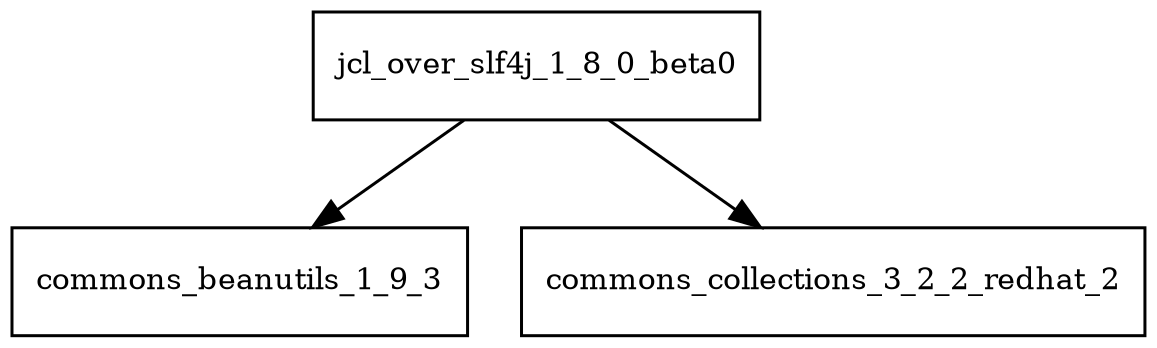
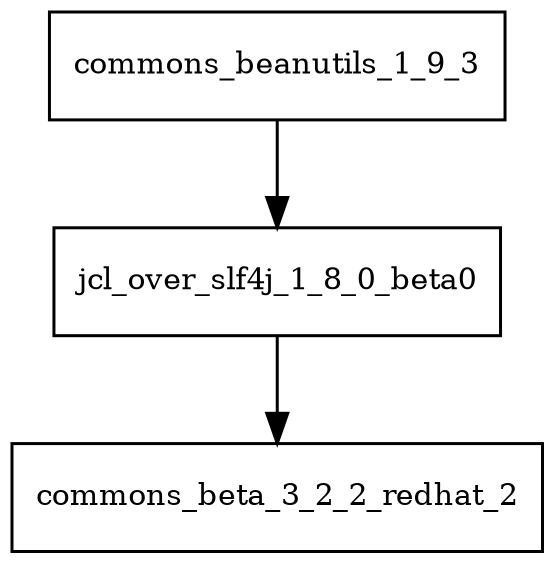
  digraph {
    node [fontsize=10.0 shape=box]
    commons_beanutils_1_9_3
    jcl_over_slf4j_1_8_0_beta0
-   commons_collections_3_2_2_redhat_2
-   jcl_over_slf4j_1_8_0_beta0 -> commons_beanutils_1_9_3
+   commons_collections_3_2_2_redhat_2 [label=commons_beta_3_2_2_redhat_2]
+   commons_beanutils_1_9_3 -> jcl_over_slf4j_1_8_0_beta0
    jcl_over_slf4j_1_8_0_beta0 -> commons_collections_3_2_2_redhat_2
  }
